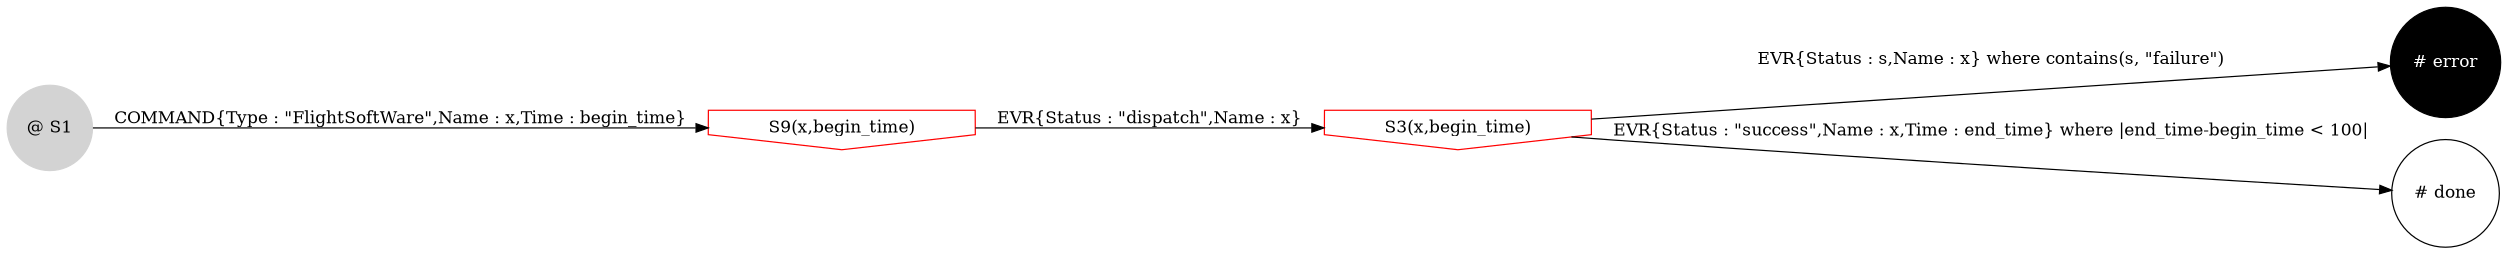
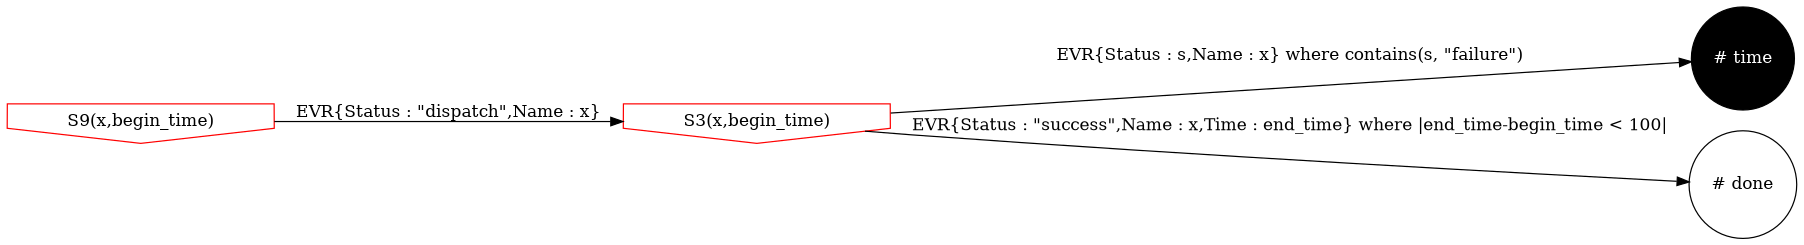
  digraph {
    rankdir=LR
    node [color=red shape=circle]
-   n1 [color=lightgrey label="@ S1" style=filled]
    n2 [label="S9(x,begin_time)" shape=invhouse]
    n3 [label="S3(x,begin_time)" shape=invhouse]
-   n4 [color=black fontcolor=white label="# error" style=filled]
+   n4 [color=black fontcolor=white label="# time" style=filled]
    n5 [label="# done" color=""]
-   n1 -> n2 [label="COMMAND{Type : \"FlightSoftWare\",Name : x,Time : begin_time}"]
    n2 -> n3 [label="EVR{Status : \"dispatch\",Name : x}"]
    n3 -> n4 [label="EVR{Status : s,Name : x} where contains(s, \"failure\")"]
    n3 -> n5 [label="EVR{Status : \"success\",Name : x,Time : end_time} where |end_time-begin_time < 100|"]
  }
